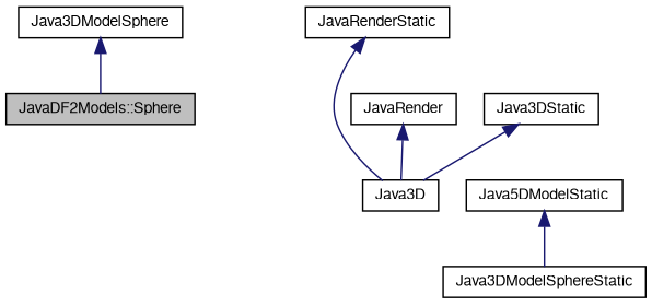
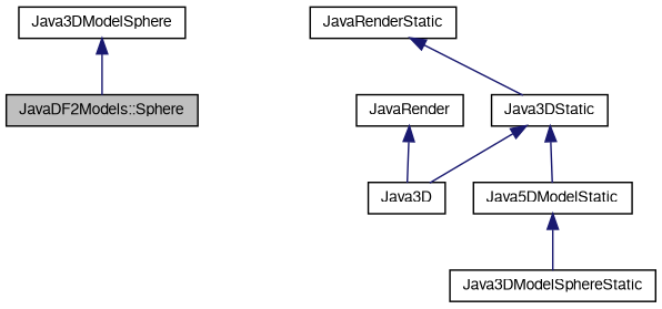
  digraph {
    node [color=black fontname=FreeSans fontsize=10 shape=record]
    edge [color=midnightblue dir=back fontname=FreeSans fontsize=10 labelfontname=FreeSans labelfontsize=10 style=solid]
    n1 [fillcolor=grey75 fontcolor=black height=0.2 label="JavaDF2Models::Sphere" style=filled width=0.4]
    n2 [height=0.2 label=Java3DModelSphere width=0.4]
    n3 [height=0.2 label=Java3D width=0.4]
    n4 [height=0.2 label=Java3DStatic width=0.4]
    n5 [height=0.2 label=Java5DModelStatic width=0.4]
    n6 [height=0.2 label=Java3DModelSphereStatic width=0.4]
    n7 [height=0.2 label=JavaRenderStatic width=0.4]
    n8 [height=0.2 label=JavaRender width=0.4]
    n2 -> n1
    n4 -> n3
+   n4 -> n5
    n5 -> n6
-   n7 -> n3
+   n7 -> n4
    n8 -> n3
  }
